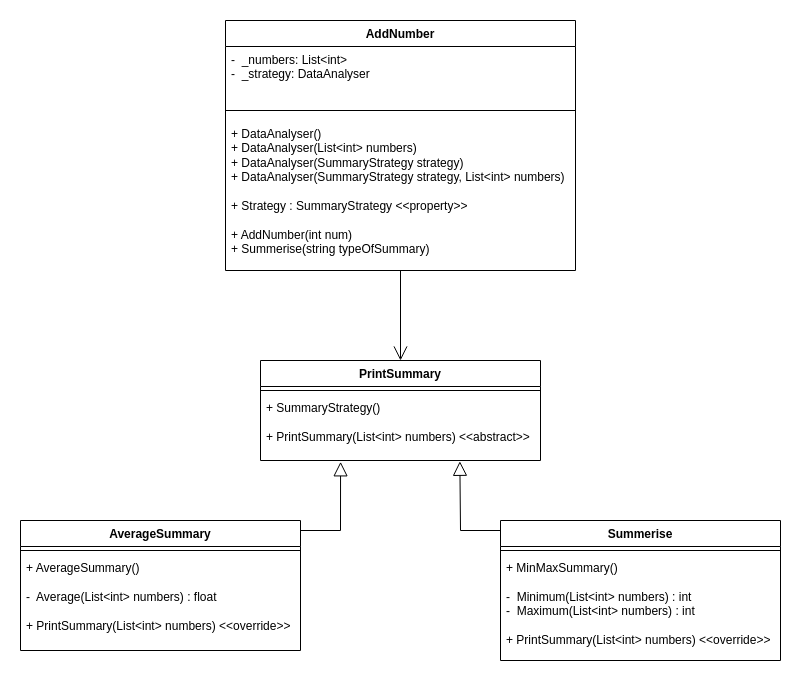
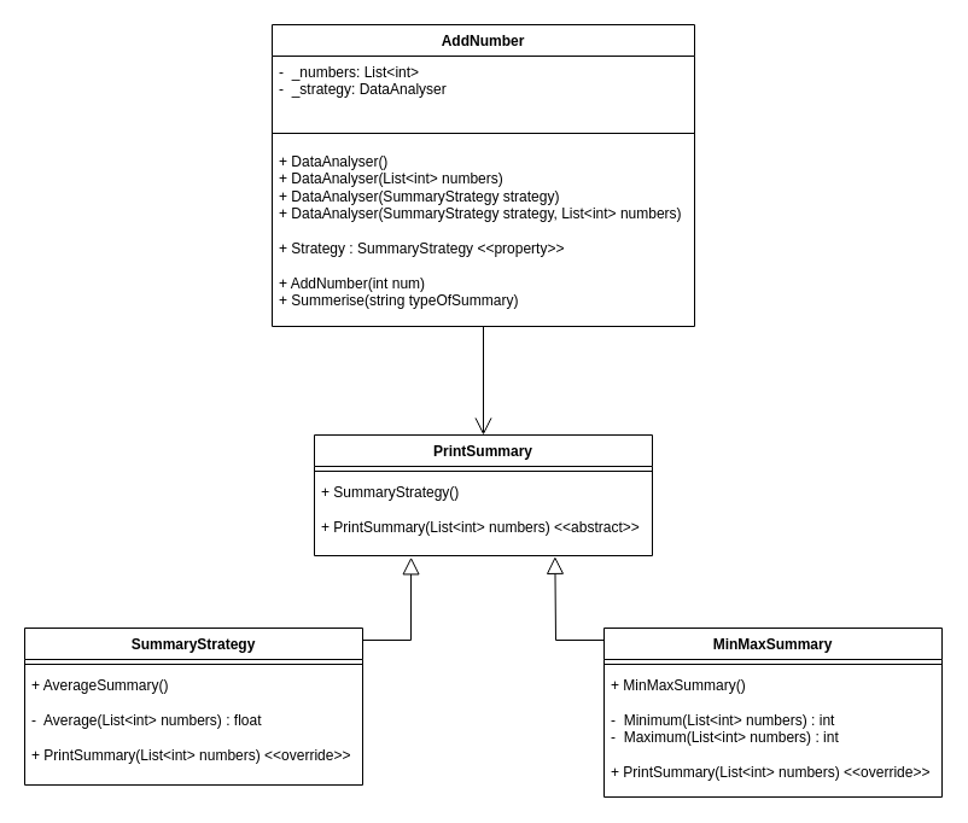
  <mxCell id="0" />
  <mxCell id="1" parent="0" />
  <mxCell id="2" value="AddNumber" style="swimlane;fontStyle=1;align=center;verticalAlign=top;childLayout=stackLayout;horizontal=1;startSize=26;horizontalStack=0;resizeParent=1;resizeParentMax=0;resizeLast=0;collapsible=1;marginBottom=0;whiteSpace=wrap;html=1;" parent="1" vertex="1"><mxGeometry x="225" y="20" width="350" height="250" as="geometry" /></mxCell>
  <mxCell id="3" value="-&amp;nbsp; _numbers: List&amp;lt;int&amp;gt;&lt;br&gt;-&amp;nbsp; _strategy: DataAnalyser" style="text;strokeColor=none;fillColor=none;align=left;verticalAlign=top;spacingLeft=4;spacingRight=4;overflow=hidden;rotatable=0;points=[[0,0.5],[1,0.5]];portConstraint=eastwest;whiteSpace=wrap;html=1;" parent="2" vertex="1"><mxGeometry y="26" width="350" height="54" as="geometry" /></mxCell>
  <mxCell id="4" value="" style="line;strokeWidth=1;fillColor=none;align=left;verticalAlign=middle;spacingTop=-1;spacingLeft=3;spacingRight=3;rotatable=0;labelPosition=right;points=[];portConstraint=eastwest;strokeColor=inherit;" parent="2" vertex="1"><mxGeometry y="80" width="350" height="20" as="geometry" /></mxCell>
  <mxCell id="5" value="+ DataAnalyser()&lt;br&gt;+ DataAnalyser(List&amp;lt;int&amp;gt; numbers)&lt;br&gt;+ DataAnalyser(SummaryStrategy strategy)&lt;br&gt;+ DataAnalyser(SummaryStrategy strategy, List&amp;lt;int&amp;gt; numbers)&lt;br&gt;&lt;br&gt;+ Strategy : SummaryStrategy &amp;lt;&amp;lt;property&amp;gt;&amp;gt;&lt;br&gt;&lt;br&gt;+ AddNumber(int num)&lt;br&gt;+ Summerise(string typeOfSummary)" style="text;strokeColor=none;fillColor=none;align=left;verticalAlign=top;spacingLeft=4;spacingRight=4;overflow=hidden;rotatable=0;points=[[0,0.5],[1,0.5]];portConstraint=eastwest;whiteSpace=wrap;html=1;" parent="2" vertex="1"><mxGeometry y="100" width="350" height="150" as="geometry" /></mxCell>
- <mxCell id="6" value="AverageSummary" style="swimlane;fontStyle=1;align=center;verticalAlign=top;childLayout=stackLayout;horizontal=1;startSize=26;horizontalStack=0;resizeParent=1;resizeParentMax=0;resizeLast=0;collapsible=1;marginBottom=0;whiteSpace=wrap;html=1;" parent="1" vertex="1"><mxGeometry x="20" y="520" width="280" height="130" as="geometry" /></mxCell>
+ <mxCell id="6" value="SummaryStrategy" style="swimlane;fontStyle=1;align=center;verticalAlign=top;childLayout=stackLayout;horizontal=1;startSize=26;horizontalStack=0;resizeParent=1;resizeParentMax=0;resizeLast=0;collapsible=1;marginBottom=0;whiteSpace=wrap;html=1;" parent="1" vertex="1"><mxGeometry x="20" y="520" width="280" height="130" as="geometry" /></mxCell>
  <mxCell id="7" value="" style="line;strokeWidth=1;fillColor=none;align=left;verticalAlign=middle;spacingTop=-1;spacingLeft=3;spacingRight=3;rotatable=0;labelPosition=right;points=[];portConstraint=eastwest;strokeColor=inherit;" parent="6" vertex="1"><mxGeometry y="26" width="280" height="8" as="geometry" /></mxCell>
  <mxCell id="8" value="+ AverageSummary()&lt;br&gt;&lt;br&gt;-&amp;nbsp; Average(List&amp;lt;int&amp;gt; numbers) : float&lt;br&gt;&lt;br&gt;+ PrintSummary(List&amp;lt;int&amp;gt; numbers) &amp;lt;&amp;lt;override&amp;gt;&amp;gt;" style="text;strokeColor=none;fillColor=none;align=left;verticalAlign=top;spacingLeft=4;spacingRight=4;overflow=hidden;rotatable=0;points=[[0,0.5],[1,0.5]];portConstraint=eastwest;whiteSpace=wrap;html=1;" parent="6" vertex="1"><mxGeometry y="34" width="280" height="96" as="geometry" /></mxCell>
- <mxCell id="9" value="Summerise" style="swimlane;fontStyle=1;align=center;verticalAlign=top;childLayout=stackLayout;horizontal=1;startSize=26;horizontalStack=0;resizeParent=1;resizeParentMax=0;resizeLast=0;collapsible=1;marginBottom=0;whiteSpace=wrap;html=1;" parent="1" vertex="1"><mxGeometry x="500" y="520" width="280" height="140" as="geometry" /></mxCell>
+ <mxCell id="9" value="MinMaxSummary" style="swimlane;fontStyle=1;align=center;verticalAlign=top;childLayout=stackLayout;horizontal=1;startSize=26;horizontalStack=0;resizeParent=1;resizeParentMax=0;resizeLast=0;collapsible=1;marginBottom=0;whiteSpace=wrap;html=1;" parent="1" vertex="1"><mxGeometry x="500" y="520" width="280" height="140" as="geometry" /></mxCell>
  <mxCell id="10" value="" style="line;strokeWidth=1;fillColor=none;align=left;verticalAlign=middle;spacingTop=-1;spacingLeft=3;spacingRight=3;rotatable=0;labelPosition=right;points=[];portConstraint=eastwest;strokeColor=inherit;" parent="9" vertex="1"><mxGeometry y="26" width="280" height="8" as="geometry" /></mxCell>
  <mxCell id="11" value="+ MinMaxSummary()&lt;br&gt;&lt;br&gt;-&amp;nbsp; Minimum(List&amp;lt;int&amp;gt; numbers) : int&lt;br&gt;-&amp;nbsp; Maximum(List&amp;lt;int&amp;gt; numbers) : int&lt;br&gt;&lt;br&gt;+ PrintSummary(List&amp;lt;int&amp;gt; numbers)&amp;nbsp;&amp;lt;&amp;lt;override&amp;gt;&amp;gt;" style="text;strokeColor=none;fillColor=none;align=left;verticalAlign=top;spacingLeft=4;spacingRight=4;overflow=hidden;rotatable=0;points=[[0,0.5],[1,0.5]];portConstraint=eastwest;whiteSpace=wrap;html=1;" parent="9" vertex="1"><mxGeometry y="34" width="280" height="106" as="geometry" /></mxCell>
  <mxCell id="12" value="PrintSummary" style="swimlane;fontStyle=1;align=center;verticalAlign=top;childLayout=stackLayout;horizontal=1;startSize=26;horizontalStack=0;resizeParent=1;resizeParentMax=0;resizeLast=0;collapsible=1;marginBottom=0;whiteSpace=wrap;html=1;" parent="1" vertex="1"><mxGeometry x="260" y="360" width="280" height="100" as="geometry" /></mxCell>
  <mxCell id="13" value="" style="line;strokeWidth=1;fillColor=none;align=left;verticalAlign=middle;spacingTop=-1;spacingLeft=3;spacingRight=3;rotatable=0;labelPosition=right;points=[];portConstraint=eastwest;strokeColor=inherit;" parent="12" vertex="1"><mxGeometry y="26" width="280" height="8" as="geometry" /></mxCell>
  <mxCell id="14" value="+ SummaryStrategy()&lt;br&gt;&lt;br&gt;+ PrintSummary(List&amp;lt;int&amp;gt; numbers) &amp;lt;&amp;lt;abstract&amp;gt;&amp;gt;" style="text;strokeColor=none;fillColor=none;align=left;verticalAlign=top;spacingLeft=4;spacingRight=4;overflow=hidden;rotatable=0;points=[[0,0.5],[1,0.5]];portConstraint=eastwest;whiteSpace=wrap;html=1;" parent="12" vertex="1"><mxGeometry y="34" width="280" height="66" as="geometry" /></mxCell>
  <mxCell id="15" value="" style="endArrow=open;endFill=1;endSize=12;html=1;rounded=0;" parent="1" source="5" edge="1"><mxGeometry width="160" relative="1" as="geometry"><mxPoint x="480" y="300" as="sourcePoint" /><mxPoint x="400" y="360" as="targetPoint" /></mxGeometry></mxCell>
  <mxCell id="16" value="" style="endArrow=block;endFill=0;endSize=12;html=1;rounded=0;entryX=0.286;entryY=1.02;entryDx=0;entryDy=0;entryPerimeter=0;" parent="1" target="14" edge="1"><mxGeometry width="160" relative="1" as="geometry"><mxPoint x="300" y="530" as="sourcePoint" /><mxPoint x="340" y="460" as="targetPoint" /><Array as="points"><mxPoint x="340" y="530" /></Array></mxGeometry></mxCell>
  <mxCell id="17" value="" style="endArrow=block;endFill=0;endSize=12;html=1;rounded=0;entryX=0.712;entryY=1.012;entryDx=0;entryDy=0;entryPerimeter=0;" parent="1" target="14" edge="1"><mxGeometry width="160" relative="1" as="geometry"><mxPoint x="500" y="530" as="sourcePoint" /><mxPoint x="700" y="530" as="targetPoint" /><Array as="points"><mxPoint x="460" y="530" /></Array></mxGeometry></mxCell>
